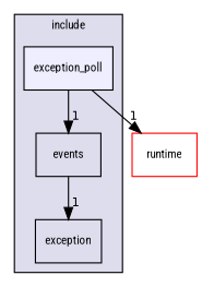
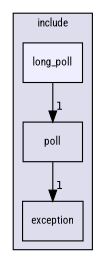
  digraph {
    compound=true
    fontname="Roboto Condensed"
    node [fontname="Roboto Condensed" fontsize=10 shape=box]
    edge [fontname="Roboto Condensed" headlabel=1 labeldistance=1.5 labelfontname=Helvetica labelfontsize=10]
-   n1 [label=events]
+   n1 [label=poll]
    n2 [label=exception]
-   n3 [fillcolor="#eeeeff" label=exception_poll pencolor=black style=filled]
-   n4 [color=red fillcolor=white label=runtime style=filled]
+   n3 [fillcolor="#eeeeff" label=long_poll pencolor=black style=filled]
    subgraph cluster_1 {
      bgcolor="#ddddee"
      fontsize=10
      label=include
      pencolor=black
      n1
      n2
      n3
    }
    n1 -> n2
    n3 -> n1
-   n3 -> n4
  }
